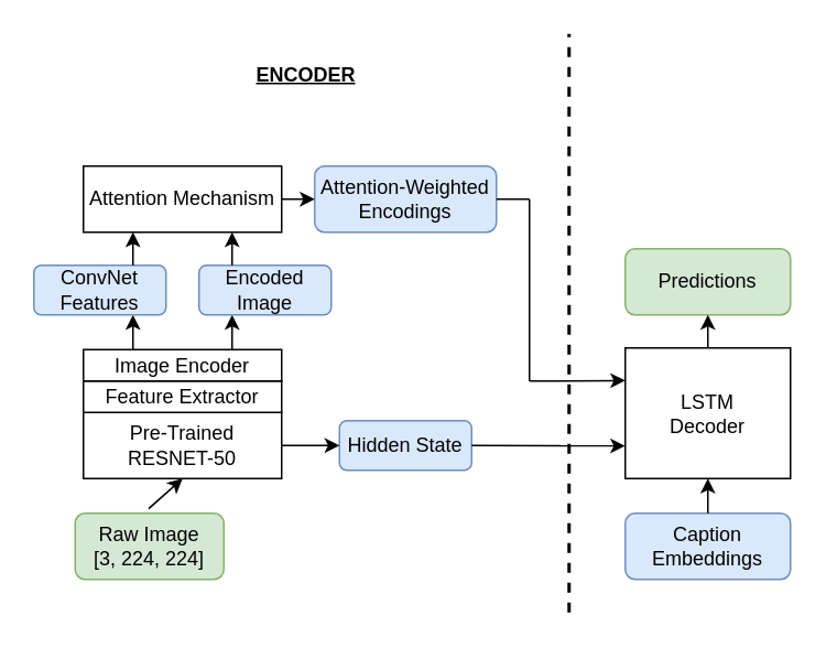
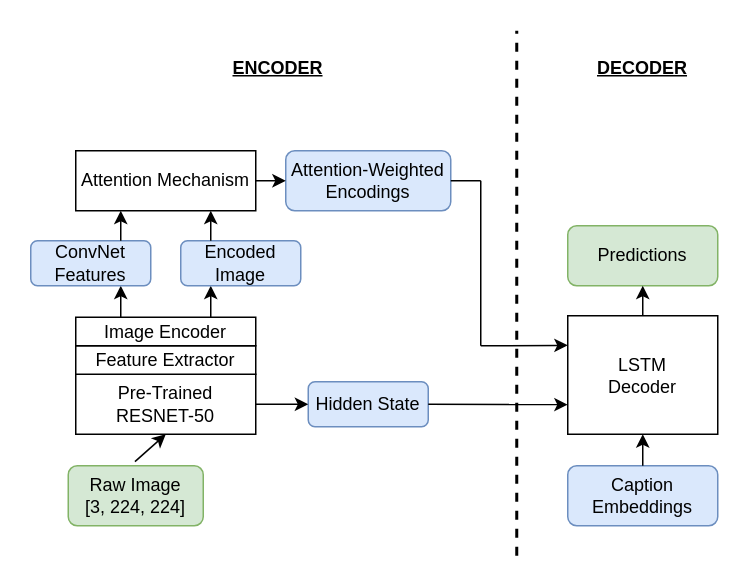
  <mxCell id="0" />
  <mxCell id="1" parent="0" />
  <mxCell id="2" value="&lt;b&gt;&lt;u&gt;ENCODER&lt;/u&gt;&lt;/b&gt;" style="text;html=1;align=center;verticalAlign=middle;whiteSpace=wrap;rounded=0;" vertex="1" parent="1"><mxGeometry x="155" y="30" width="60" height="30" as="geometry" /></mxCell>
+ <mxCell id="3" value="&lt;b&gt;&lt;u&gt;DECODER&lt;/u&gt;&lt;/b&gt;" style="text;html=1;align=center;verticalAlign=middle;whiteSpace=wrap;rounded=0;" vertex="1" parent="1"><mxGeometry x="398" y="30" width="60" height="30" as="geometry" /></mxCell>
  <mxCell id="4" value="" style="endArrow=classic;html=1;rounded=0;entryX=0.5;entryY=1;entryDx=0;entryDy=0;exitX=0.494;exitY=-0.069;exitDx=0;exitDy=0;exitPerimeter=0;" edge="1" parent="1" source="11" target="5"><mxGeometry width="50" height="50" relative="1" as="geometry"><mxPoint x="110" y="310" as="sourcePoint" /><mxPoint x="77.5" y="370" as="targetPoint" /></mxGeometry></mxCell>
  <mxCell id="5" value="Pre-Trained&lt;div&gt;RESNET-50&lt;/div&gt;" style="rounded=0;whiteSpace=wrap;html=1;" vertex="1" parent="1"><mxGeometry x="50" y="249" width="120" height="40" as="geometry" /></mxCell>
  <mxCell id="6" value="Feature Extractor" style="rounded=0;whiteSpace=wrap;html=1;" vertex="1" parent="1"><mxGeometry x="50" y="230" width="120" height="19" as="geometry" /></mxCell>
  <mxCell id="7" value="Image Encoder" style="rounded=0;whiteSpace=wrap;html=1;" vertex="1" parent="1"><mxGeometry x="50" y="211" width="120" height="19" as="geometry" /></mxCell>
  <mxCell id="8" value="" style="endArrow=classic;html=1;rounded=0;exitX=0.25;exitY=0;exitDx=0;exitDy=0;entryX=0.75;entryY=1;entryDx=0;entryDy=0;" edge="1" parent="1" source="7" target="10"><mxGeometry width="50" height="50" relative="1" as="geometry"><mxPoint x="80" y="190" as="sourcePoint" /><mxPoint x="80" y="180" as="targetPoint" /></mxGeometry></mxCell>
  <mxCell id="9" value="" style="endArrow=classic;html=1;rounded=0;exitX=0.75;exitY=0;exitDx=0;exitDy=0;entryX=0.25;entryY=1;entryDx=0;entryDy=0;" edge="1" parent="1" source="7" target="12"><mxGeometry width="50" height="50" relative="1" as="geometry"><mxPoint x="130" y="200" as="sourcePoint" /><mxPoint x="140" y="180" as="targetPoint" /></mxGeometry></mxCell>
  <mxCell id="10" value="ConvNet&lt;div&gt;Features&lt;/div&gt;" style="rounded=1;whiteSpace=wrap;html=1;fillColor=#dae8fc;strokeColor=#6c8ebf;" vertex="1" parent="1"><mxGeometry x="20" y="160" width="80" height="30" as="geometry" /></mxCell>
  <mxCell id="11" value="Raw Image&lt;div&gt;[3, 224, 224]&lt;/div&gt;" style="rounded=1;whiteSpace=wrap;html=1;fillColor=#d5e8d4;strokeColor=#82b366;" vertex="1" parent="1"><mxGeometry x="45" y="310" width="90" height="40" as="geometry" /></mxCell>
  <mxCell id="12" value="Encoded&lt;div&gt;Image&lt;/div&gt;" style="rounded=1;whiteSpace=wrap;html=1;fillColor=#dae8fc;strokeColor=#6c8ebf;" vertex="1" parent="1"><mxGeometry x="120" y="160" width="80" height="30" as="geometry" /></mxCell>
  <mxCell id="13" value="LSTM&lt;div&gt;Decoder&lt;/div&gt;" style="rounded=0;whiteSpace=wrap;html=1;" vertex="1" parent="1"><mxGeometry x="378" y="210" width="100" height="79" as="geometry" /></mxCell>
  <mxCell id="14" value="Caption Embeddings" style="rounded=1;whiteSpace=wrap;html=1;fillColor=#dae8fc;strokeColor=#6c8ebf;" vertex="1" parent="1"><mxGeometry x="378" y="310" width="100" height="40" as="geometry" /></mxCell>
  <mxCell id="15" value="" style="endArrow=classic;html=1;rounded=0;exitX=0.5;exitY=0;exitDx=0;exitDy=0;entryX=0.5;entryY=1;entryDx=0;entryDy=0;" edge="1" parent="1" source="14" target="13"><mxGeometry width="50" height="50" relative="1" as="geometry"><mxPoint x="217" y="317" as="sourcePoint" /><mxPoint x="428" y="300" as="targetPoint" /></mxGeometry></mxCell>
  <mxCell id="16" value="Attention Mechanism" style="rounded=0;whiteSpace=wrap;html=1;" vertex="1" parent="1"><mxGeometry x="50" y="100" width="120" height="40" as="geometry" /></mxCell>
  <mxCell id="17" value="" style="endArrow=classic;html=1;rounded=0;exitX=0.25;exitY=0;exitDx=0;exitDy=0;entryX=0.75;entryY=1;entryDx=0;entryDy=0;" edge="1" parent="1" source="12" target="16"><mxGeometry width="50" height="50" relative="1" as="geometry"><mxPoint x="150" y="221" as="sourcePoint" /><mxPoint x="150" y="200" as="targetPoint" /></mxGeometry></mxCell>
  <mxCell id="18" value="" style="endArrow=classic;html=1;rounded=0;exitX=0.75;exitY=0;exitDx=0;exitDy=0;entryX=0.25;entryY=1;entryDx=0;entryDy=0;" edge="1" parent="1" source="10" target="16"><mxGeometry width="50" height="50" relative="1" as="geometry"><mxPoint x="150" y="170" as="sourcePoint" /><mxPoint x="150" y="150" as="targetPoint" /></mxGeometry></mxCell>
  <mxCell id="19" value="Hidden State" style="rounded=1;whiteSpace=wrap;html=1;fillColor=#dae8fc;strokeColor=#6c8ebf;" vertex="1" parent="1"><mxGeometry x="205" y="254" width="80" height="30" as="geometry" /></mxCell>
  <mxCell id="20" value="" style="endArrow=classic;html=1;rounded=0;exitX=1;exitY=0.5;exitDx=0;exitDy=0;entryX=0;entryY=0.5;entryDx=0;entryDy=0;" edge="1" parent="1" source="5" target="19"><mxGeometry width="50" height="50" relative="1" as="geometry"><mxPoint x="119" y="317" as="sourcePoint" /><mxPoint x="190" y="240" as="targetPoint" /></mxGeometry></mxCell>
  <mxCell id="21" value="" style="endArrow=classic;html=1;rounded=0;exitX=1;exitY=0.5;exitDx=0;exitDy=0;entryX=0;entryY=0.75;entryDx=0;entryDy=0;" edge="1" parent="1" source="19" target="13"><mxGeometry width="50" height="50" relative="1" as="geometry"><mxPoint x="180" y="279" as="sourcePoint" /><mxPoint x="210" y="279" as="targetPoint" /></mxGeometry></mxCell>
  <mxCell id="22" value="Attention-Weighted&lt;div&gt;Encodings&lt;/div&gt;" style="rounded=1;whiteSpace=wrap;html=1;fillColor=#dae8fc;strokeColor=#6c8ebf;" vertex="1" parent="1"><mxGeometry x="190" y="100" width="110" height="40" as="geometry" /></mxCell>
  <mxCell id="23" value="" style="endArrow=classic;html=1;rounded=0;entryX=0;entryY=0.5;entryDx=0;entryDy=0;exitX=1;exitY=0.5;exitDx=0;exitDy=0;" edge="1" parent="1" source="16" target="22"><mxGeometry width="50" height="50" relative="1" as="geometry"><mxPoint x="110" y="60" as="sourcePoint" /><mxPoint x="130" y="70" as="targetPoint" /></mxGeometry></mxCell>
  <mxCell id="24" value="" style="endArrow=classic;html=1;rounded=0;entryX=0;entryY=0.25;entryDx=0;entryDy=0;" edge="1" parent="1" target="13"><mxGeometry width="50" height="50" relative="1" as="geometry"><mxPoint x="320" y="230" as="sourcePoint" /><mxPoint x="280" y="220.24" as="targetPoint" /></mxGeometry></mxCell>
  <mxCell id="25" value="" style="endArrow=none;html=1;rounded=0;" edge="1" parent="1"><mxGeometry width="50" height="50" relative="1" as="geometry"><mxPoint x="320" y="230" as="sourcePoint" /><mxPoint x="320" y="120" as="targetPoint" /></mxGeometry></mxCell>
  <mxCell id="26" value="" style="endArrow=none;html=1;rounded=0;entryX=1;entryY=0.5;entryDx=0;entryDy=0;" edge="1" parent="1" target="22"><mxGeometry width="50" height="50" relative="1" as="geometry"><mxPoint x="320" y="120" as="sourcePoint" /><mxPoint x="280" y="70" as="targetPoint" /></mxGeometry></mxCell>
  <mxCell id="27" value="" style="endArrow=none;dashed=1;html=1;strokeWidth=2;rounded=0;" edge="1" parent="1"><mxGeometry width="50" height="50" relative="1" as="geometry"><mxPoint x="344" y="370" as="sourcePoint" /><mxPoint x="344" y="20" as="targetPoint" /></mxGeometry></mxCell>
  <mxCell id="28" value="Predictions" style="rounded=1;whiteSpace=wrap;html=1;fillColor=#d5e8d4;strokeColor=#82b366;" vertex="1" parent="1"><mxGeometry x="378" y="150" width="100" height="40" as="geometry" /></mxCell>
  <mxCell id="29" value="" style="endArrow=classic;html=1;rounded=0;exitX=0.5;exitY=0;exitDx=0;exitDy=0;" edge="1" parent="1" source="13" target="28"><mxGeometry width="50" height="50" relative="1" as="geometry"><mxPoint x="438" y="200" as="sourcePoint" /><mxPoint x="438" y="299" as="targetPoint" /></mxGeometry></mxCell>
